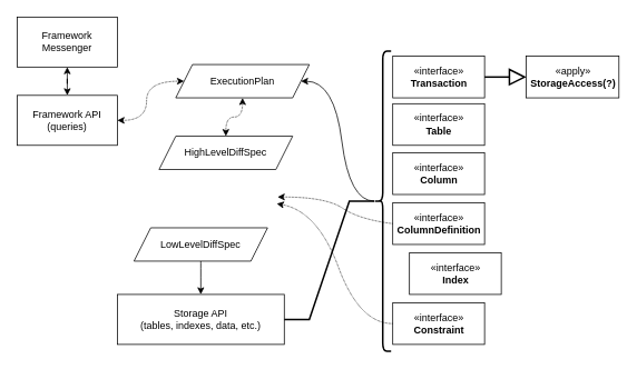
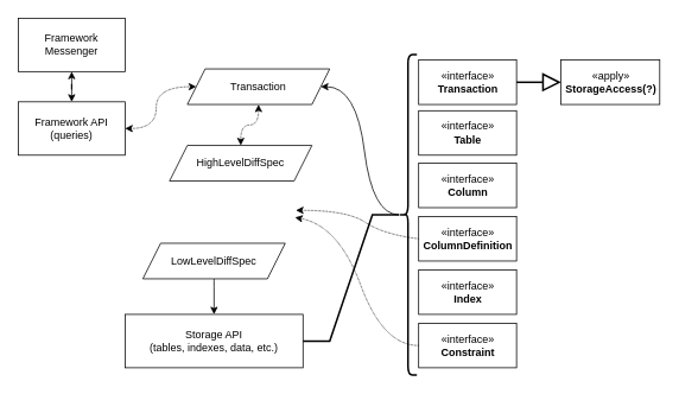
  <mxCell id="0" />
  <mxCell id="1" parent="0" />
  <mxCell id="2" value="" style="edgeStyle=orthogonalEdgeStyle;rounded=0;orthogonalLoop=1;jettySize=auto;html=1;startSize=6;strokeColor=default;startArrow=classic;startFill=1;" parent="1" source="4" target="5" edge="1"><mxGeometry relative="1" as="geometry" /></mxCell>
  <mxCell id="3" value="" style="edgeStyle=orthogonalEdgeStyle;rounded=0;orthogonalLoop=1;jettySize=auto;html=1;startArrow=classic;startFill=1;startSize=6;strokeColor=default;curved=1;dashed=1;dashPattern=1 1;" parent="1" source="4" target="7" edge="1"><mxGeometry relative="1" as="geometry" /></mxCell>
  <mxCell id="4" value="Framework API (queries)" style="rounded=0;whiteSpace=wrap;html=1;" parent="1" vertex="1"><mxGeometry x="20" y="114" width="120" height="60" as="geometry" /></mxCell>
  <mxCell id="5" value="Framework Messenger" style="rounded=0;whiteSpace=wrap;html=1;" parent="1" vertex="1"><mxGeometry x="20" y="20" width="120" height="60" as="geometry" /></mxCell>
  <mxCell id="6" value="" style="edgeStyle=orthogonalEdgeStyle;curved=1;rounded=0;orthogonalLoop=1;jettySize=auto;html=1;dashed=1;dashPattern=1 1;startArrow=classic;startFill=1;startSize=6;strokeColor=default;" parent="1" source="7" target="8" edge="1"><mxGeometry relative="1" as="geometry" /></mxCell>
- <mxCell id="7" value="ExecutionPlan" style="shape=parallelogram;perimeter=parallelogramPerimeter;whiteSpace=wrap;html=1;fixedSize=1;" parent="1" vertex="1"><mxGeometry x="210" y="77" width="160" height="40" as="geometry" /></mxCell>
+ <mxCell id="7" value="Transaction" style="shape=parallelogram;perimeter=parallelogramPerimeter;whiteSpace=wrap;html=1;fixedSize=1;" parent="1" vertex="1"><mxGeometry x="210" y="77" width="160" height="40" as="geometry" /></mxCell>
  <mxCell id="8" value="HighLevelDiffSpec" style="shape=parallelogram;perimeter=parallelogramPerimeter;whiteSpace=wrap;html=1;fixedSize=1;" parent="1" vertex="1"><mxGeometry x="190" y="163" width="160" height="40" as="geometry" /></mxCell>
  <mxCell id="9" value="" style="edgeStyle=orthogonalEdgeStyle;curved=1;rounded=0;orthogonalLoop=1;jettySize=auto;html=1;startArrow=none;startFill=0;startSize=6;strokeColor=default;" parent="1" source="10" target="11" edge="1"><mxGeometry relative="1" as="geometry" /></mxCell>
  <mxCell id="10" value="&lt;div&gt;LowLevelDiffSpec&lt;/div&gt;" style="shape=parallelogram;perimeter=parallelogramPerimeter;whiteSpace=wrap;html=1;fixedSize=1;" parent="1" vertex="1"><mxGeometry x="160" y="273" width="160" height="40" as="geometry" /></mxCell>
  <mxCell id="11" value="&lt;div&gt;Storage API&lt;/div&gt;&lt;div&gt;(tables, indexes, data, etc.)&lt;br&gt;&lt;/div&gt;" style="rounded=0;whiteSpace=wrap;html=1;" parent="1" vertex="1"><mxGeometry x="140" y="353" width="200" height="60" as="geometry" /></mxCell>
  <mxCell id="12" value="«interface»&lt;br&gt;&lt;b&gt;Transaction&lt;/b&gt;" style="html=1;" parent="1" vertex="1"><mxGeometry x="470" y="67" width="110" height="50" as="geometry" /></mxCell>
  <mxCell id="13" value="«interface»&lt;br&gt;&lt;b&gt;Table&lt;/b&gt;" style="html=1;" parent="1" vertex="1"><mxGeometry x="470" y="124" width="110" height="50" as="geometry" /></mxCell>
  <mxCell id="14" value="«interface»&lt;br&gt;&lt;b&gt;Column&lt;/b&gt;" style="html=1;" parent="1" vertex="1"><mxGeometry x="470" y="183" width="110" height="50" as="geometry" /></mxCell>
- <mxCell id="15" value="«interface»&lt;br&gt;&lt;b&gt;Index&lt;/b&gt;" style="html=1;" parent="1" vertex="1"><mxGeometry x="490" y="303" width="110" height="50" as="geometry" /></mxCell>
+ <mxCell id="15" value="«interface»&lt;br&gt;&lt;b&gt;Index&lt;/b&gt;" style="html=1;" parent="1" vertex="1"><mxGeometry x="470" y="303" width="110" height="50" as="geometry" /></mxCell>
  <mxCell id="16" value="«interface»&lt;br&gt;&lt;b&gt;Constraint&lt;/b&gt;" style="html=1;" parent="1" vertex="1"><mxGeometry x="470" y="363" width="110" height="50" as="geometry" /></mxCell>
  <mxCell id="17" value="" style="curved=1;endArrow=classic;html=1;rounded=0;startSize=6;strokeColor=default;exitX=0;exitY=0.5;exitDx=0;exitDy=0;dashed=1;dashPattern=1 1;" parent="1" source="16" edge="1"><mxGeometry width="50" height="50" relative="1" as="geometry"><mxPoint x="480" y="383" as="sourcePoint" /><mxPoint x="331" y="244" as="targetPoint" /><Array as="points"><mxPoint x="430" y="388" /><mxPoint x="380" y="253" /></Array></mxGeometry></mxCell>
  <mxCell id="18" value="«interface»&lt;br&gt;&lt;b&gt;ColumnDefinition&lt;/b&gt;" style="html=1;" vertex="1" parent="1"><mxGeometry x="470" y="243" width="110" height="50" as="geometry" /></mxCell>
  <mxCell id="19" value="" style="curved=1;endArrow=classic;html=1;rounded=0;startSize=6;strokeColor=default;exitX=0;exitY=0.5;exitDx=0;exitDy=0;dashed=1;dashPattern=1 1;" edge="1" parent="1" source="18"><mxGeometry width="50" height="50" relative="1" as="geometry"><mxPoint x="480" y="398" as="sourcePoint" /><mxPoint x="332" y="236" as="targetPoint" /><Array as="points"><mxPoint x="430" y="263" /><mxPoint x="390" y="236" /></Array></mxGeometry></mxCell>
  <mxCell id="20" style="edgeStyle=entityRelationEdgeStyle;orthogonalLoop=1;jettySize=auto;html=1;curved=1;" edge="1" parent="1" source="22" target="7"><mxGeometry relative="1" as="geometry" /></mxCell>
  <mxCell id="21" style="edgeStyle=entityRelationEdgeStyle;orthogonalLoop=1;jettySize=auto;html=1;rounded=0;endArrow=none;endFill=0;strokeWidth=2;" edge="1" parent="1" source="22" target="11"><mxGeometry relative="1" as="geometry" /></mxCell>
  <mxCell id="22" value="" style="shape=curlyBracket;whiteSpace=wrap;html=1;rounded=1;size=0.5;strokeWidth=2;" vertex="1" parent="1"><mxGeometry x="448" y="61" width="20" height="360" as="geometry" /></mxCell>
  <mxCell id="23" value="«apply»&lt;br&gt;&lt;b&gt;StorageAccess(?)&lt;/b&gt;" style="html=1;" vertex="1" parent="1"><mxGeometry x="630" y="67" width="111" height="50" as="geometry" /></mxCell>
  <mxCell id="24" value="" style="endArrow=block;endSize=16;endFill=0;html=1;rounded=0;strokeWidth=2;entryX=0;entryY=0.5;entryDx=0;entryDy=0;exitX=1;exitY=0.5;exitDx=0;exitDy=0;" edge="1" parent="1" source="12" target="23"><mxGeometry width="160" relative="1" as="geometry"><mxPoint x="690" y="207.5" as="sourcePoint" /><mxPoint x="850" y="207.5" as="targetPoint" /></mxGeometry></mxCell>
